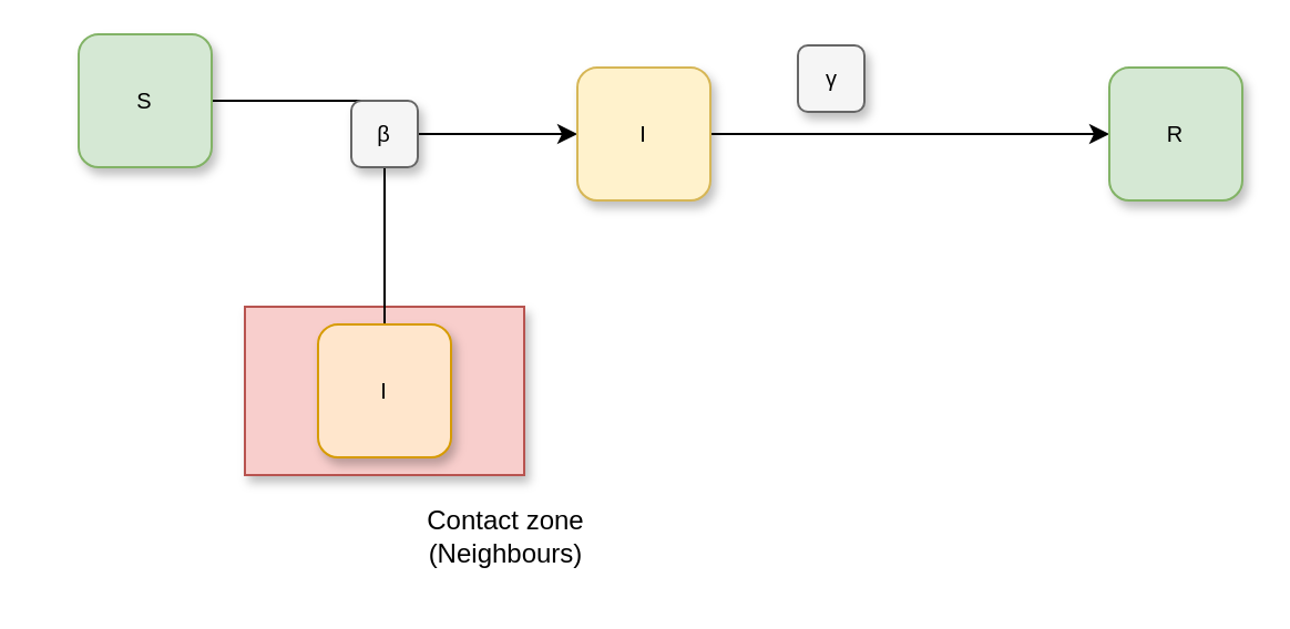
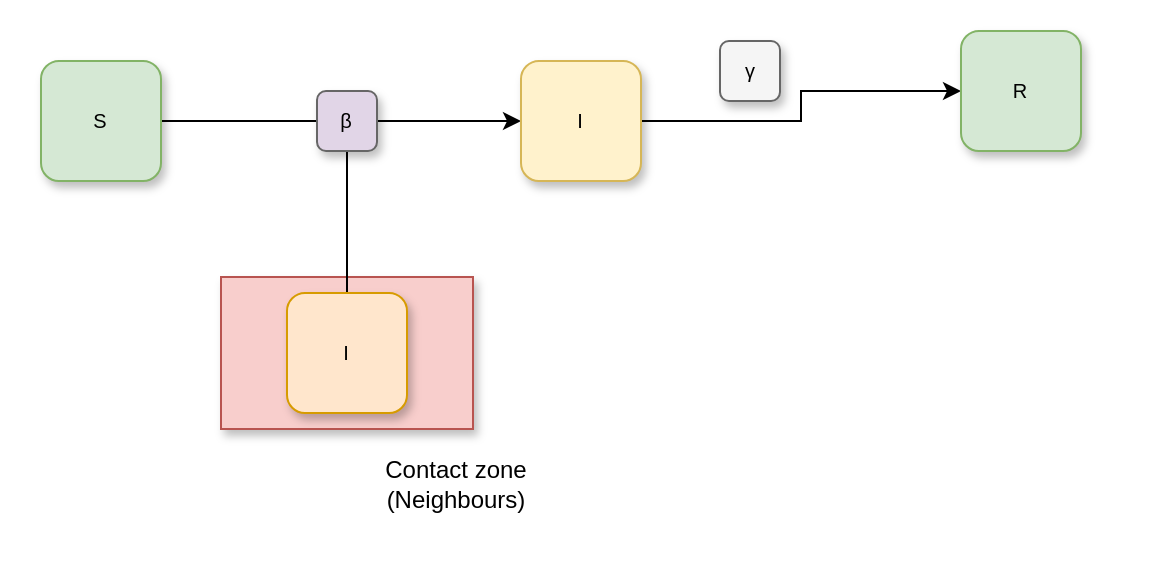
  <mxCell id="0" />
  <mxCell id="1" parent="0" />
  <mxCell id="2" value="" style="rounded=0;whiteSpace=wrap;html=1;shadow=1;sketch=0;fillColor=#f8cecc;strokeColor=#b85450;" parent="1" vertex="1"><mxGeometry x="110" y="138" width="126" height="76" as="geometry" /></mxCell>
  <mxCell id="3" style="edgeStyle=orthogonalEdgeStyle;rounded=0;orthogonalLoop=1;jettySize=auto;html=1;exitX=1;exitY=0.5;exitDx=0;exitDy=0;" edge="1" parent="1" source="4" target="6"><mxGeometry relative="1" as="geometry" /></mxCell>
- <mxCell id="4" value="&lt;span style=&quot;font-size: 10px&quot;&gt;S&lt;/span&gt;" style="whiteSpace=wrap;html=1;aspect=fixed;fillColor=#d5e8d4;strokeColor=#82b366;rounded=1;shadow=1;sketch=0;" parent="1" vertex="1"><mxGeometry x="35" y="15" width="60" height="60" as="geometry" /></mxCell>
+ <mxCell id="4" value="&lt;span style=&quot;font-size: 10px&quot;&gt;S&lt;/span&gt;" style="whiteSpace=wrap;html=1;aspect=fixed;fillColor=#d5e8d4;strokeColor=#82b366;rounded=1;shadow=1;sketch=0;" parent="1" vertex="1"><mxGeometry x="20" y="30" width="60" height="60" as="geometry" /></mxCell>
  <mxCell id="5" style="edgeStyle=orthogonalEdgeStyle;rounded=0;orthogonalLoop=1;jettySize=auto;html=1;exitX=1;exitY=0.5;exitDx=0;exitDy=0;" edge="1" parent="1" source="6" target="7"><mxGeometry relative="1" as="geometry" /></mxCell>
  <mxCell id="6" value="&lt;span style=&quot;font-size: 10px&quot;&gt;I&lt;/span&gt;" style="whiteSpace=wrap;html=1;aspect=fixed;fillColor=#fff2cc;strokeColor=#d6b656;rounded=1;shadow=1;sketch=0;" parent="1" vertex="1"><mxGeometry x="260" y="30" width="60" height="60" as="geometry" /></mxCell>
- <mxCell id="7" value="&lt;span style=&quot;font-size: 10px&quot;&gt;R&lt;/span&gt;" style="whiteSpace=wrap;html=1;aspect=fixed;fillColor=#d5e8d4;strokeColor=#82b366;rounded=1;shadow=1;sketch=0;" parent="1" vertex="1"><mxGeometry x="500" y="30" width="60" height="60" as="geometry" /></mxCell>
+ <mxCell id="7" value="&lt;span style=&quot;font-size: 10px&quot;&gt;R&lt;/span&gt;" style="whiteSpace=wrap;html=1;aspect=fixed;fillColor=#d5e8d4;strokeColor=#82b366;rounded=1;shadow=1;sketch=0;" parent="1" vertex="1"><mxGeometry x="480" y="15" width="60" height="60" as="geometry" /></mxCell>
  <mxCell id="8" style="edgeStyle=orthogonalEdgeStyle;rounded=0;orthogonalLoop=1;jettySize=auto;html=1;exitX=0.5;exitY=0;exitDx=0;exitDy=0;" edge="1" parent="1" source="9"><mxGeometry relative="1" as="geometry"><mxPoint x="173" y="62" as="targetPoint" /></mxGeometry></mxCell>
  <mxCell id="9" value="&lt;span style=&quot;font-size: 10px&quot;&gt;I&lt;/span&gt;" style="whiteSpace=wrap;html=1;aspect=fixed;fillColor=#ffe6cc;strokeColor=#d79b00;rounded=1;shadow=1;sketch=0;" parent="1" vertex="1"><mxGeometry x="143" y="146" width="60" height="60" as="geometry" /></mxCell>
  <mxCell id="10" value="Contact zone&lt;br&gt;(Neighbours)" style="text;html=1;strokeColor=none;fillColor=none;align=center;verticalAlign=middle;whiteSpace=wrap;rounded=0;shadow=1;sketch=0;" parent="1" vertex="1"><mxGeometry x="188" y="222" width="80" height="40" as="geometry" /></mxCell>
- <mxCell id="11" value="&lt;span style=&quot;color: rgb(0 , 0 , 0) ; font-family: &amp;#34;arial&amp;#34; , &amp;#34;helvetica&amp;#34; , sans-serif ; font-size: 10px&quot;&gt;β&lt;/span&gt;" style="whiteSpace=wrap;html=1;aspect=fixed;rounded=1;shadow=1;sketch=0;fillColor=#f5f5f5;strokeColor=#666666;fontColor=#333333;" parent="1" vertex="1"><mxGeometry x="158" y="45" width="30" height="30" as="geometry" /></mxCell>
+ <mxCell id="11" value="&lt;span style=&quot;color: rgb(0 , 0 , 0) ; font-family: &amp;#34;arial&amp;#34; , &amp;#34;helvetica&amp;#34; , sans-serif ; font-size: 10px&quot;&gt;β&lt;/span&gt;" style="whiteSpace=wrap;html=1;aspect=fixed;rounded=1;shadow=1;sketch=0;fillColor=#e1d5e7;strokeColor=#666666;fontColor=#333333;" parent="1" vertex="1"><mxGeometry x="158" y="45" width="30" height="30" as="geometry" /></mxCell>
  <mxCell id="12" value="&lt;span style=&quot;color: rgb(0 , 0 , 0) ; font-family: &amp;#34;arial&amp;#34; , &amp;#34;helvetica&amp;#34; , sans-serif ; font-size: 10px&quot;&gt;γ&lt;/span&gt;" style="whiteSpace=wrap;html=1;aspect=fixed;rounded=1;shadow=1;sketch=0;fillColor=#f5f5f5;strokeColor=#666666;fontColor=#333333;" parent="1" vertex="1"><mxGeometry x="359.5" y="20" width="30" height="30" as="geometry" /></mxCell>
